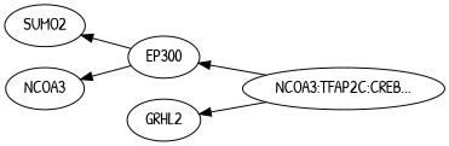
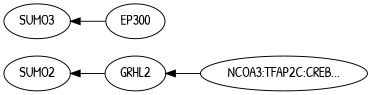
  digraph {
    fontname="Patrick Hand"
    rankdir=LR
    node [fontname="Patrick Hand"]
    edge [dir=back fontname="Patrick Hand"]
    n1 [label=SUMO2]
    GRHL2
    "NCOA3:TFAP2C:CREB..."
-   SUMO3 [label=NCOA3]
+   SUMO3
    EP300
-   n1 -> EP300
+   n1 -> GRHL2
    GRHL2 -> "NCOA3:TFAP2C:CREB..."
    SUMO3 -> EP300
-   EP300 -> "NCOA3:TFAP2C:CREB..."
  }
